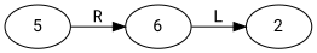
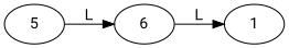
  digraph {
    fontname="Roboto Mono"
    rankdir=LR
    node [fontname="Roboto Mono"]
    edge [fontname="Roboto Mono"]
    n1 [label=5]
    n2 [label=6]
-   n3 [label=2]
-   n1 -> n2 [label=R]
+   n3 [label=1]
+   n1 -> n2 [label=L]
    n2 -> n3 [label=L]
  }
